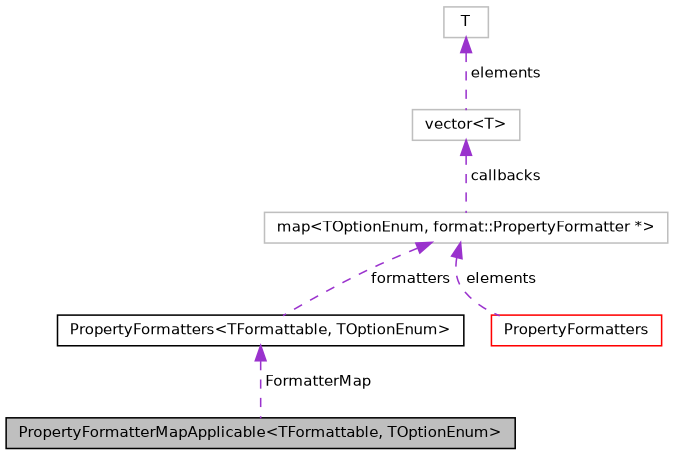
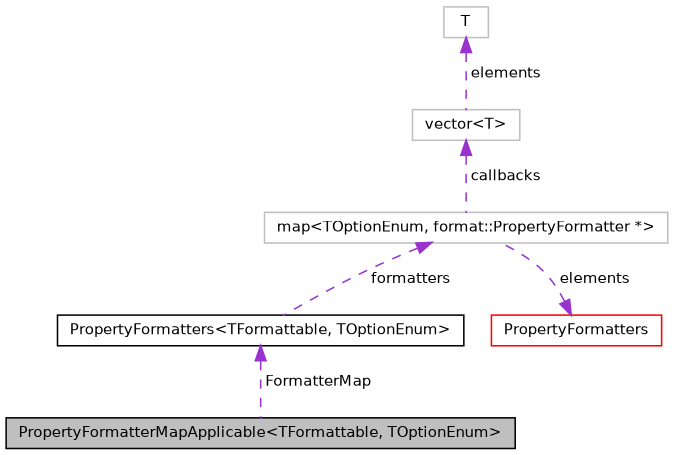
  digraph {
    node [color=grey75 fillcolor=white fontname=Helvetica fontsize=10 shape=record style=filled]
    edge [color=darkorchid3 dir=back fontname=Helvetica fontsize=10 labelfontname=Helvetica labelfontsize=10 style=dashed]
    n1 [color=black fillcolor=grey75 fontcolor=black height=0.2 label="PropertyFormatterMapApplicable\<TFormattable, TOptionEnum\>" width=0.4]
    n2 [color=black height=0.2 label="PropertyFormatters\<TFormattable, TOptionEnum\>" width=0.4]
    n3 [height=0.2 label="map\<TOptionEnum, format::PropertyFormatter *\>" width=0.4]
    n4 [height=0.2 label="vector\<T\>" width=0.4]
    n5 [color=red height=0.2 label=PropertyFormatters width=0.4]
    n6 [height=0.2 label=T width=0.4]
    n2 -> n1 [label=" FormatterMap"]
    n3 -> n2 [label=" formatters"]
    n4 -> n3 [label=" callbacks"]
-   n3 -> n5 [label=" elements"]
+   n5 -> n3 [label=" elements"]
    n6 -> n4 [label=" elements"]
  }
